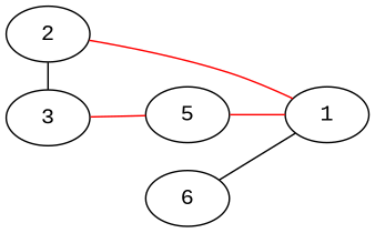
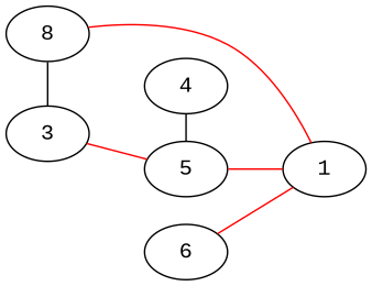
  graph {
    fontname="Liberation Mono"
    rankdir=LR
    node [fontname="Liberation Mono"]
    edge [fontname="Liberation Mono"]
-   n1 [label=2]
+   n1 [label=8]
    n2 [label=3]
+   n3 [label=4]
    n4 [label=5]
    n5 [label=6]
    n6 [label=1]
    subgraph sub_1 {
      rank=same
      n1
      n2
    }
    subgraph sub_2 {
      rank=same
+     n3
      n4
      n5
    }
    n1 -- n2
    n2 -- n4 [color=red]
+   n3 -- n4
    n4 -- n6 [color=red]
    n6 -- n1 [color=red]
-   n6 -- n5
+   n6 -- n5 [color=red]
  }
